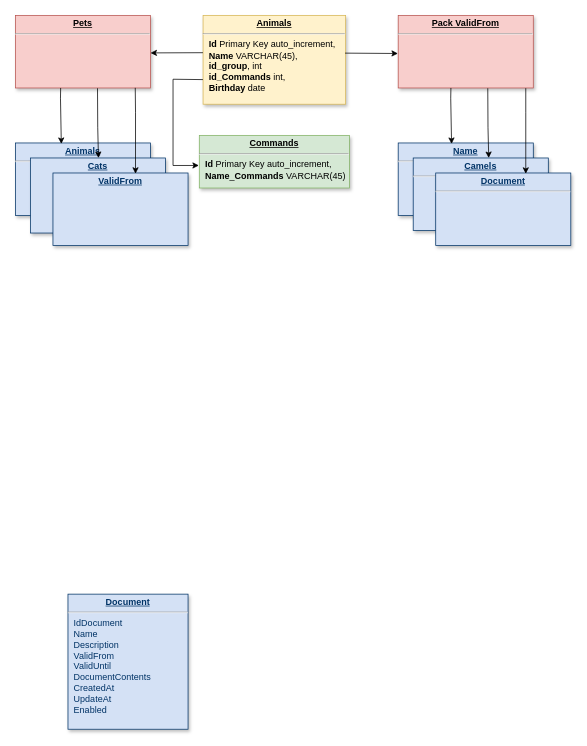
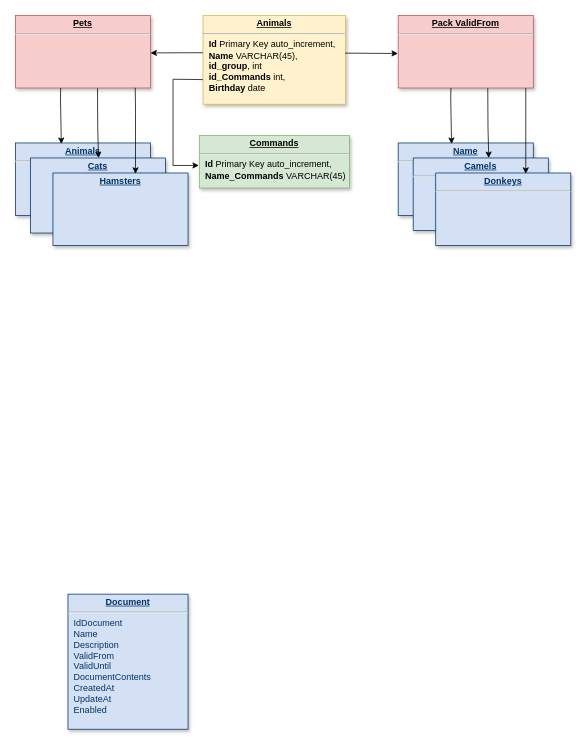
  <mxCell id="0" />
  <mxCell id="1" parent="0" />
  <mxCell id="2" value="&lt;p style=&quot;margin: 0px; margin-top: 4px; text-align: center; text-decoration: underline;&quot;&gt;&lt;b&gt;Pack ValidFrom&lt;/b&gt;&lt;/p&gt;&lt;hr&gt;&lt;p style=&quot;border-color: var(--border-color); margin: 0px 0px 0px 8px;&quot;&gt;&lt;br&gt;&lt;/p&gt;" style="verticalAlign=top;align=left;overflow=fill;fontSize=12;fontFamily=Helvetica;html=1;strokeColor=#b85450;shadow=1;fillColor=#f8cecc;" parent="1" vertex="1"><mxGeometry x="530" y="20" width="180" height="96.72" as="geometry" /></mxCell>
  <mxCell id="3" value="&lt;p style=&quot;margin: 0px; margin-top: 4px; text-align: center; text-decoration: underline;&quot;&gt;&lt;strong&gt;Document&lt;/strong&gt;&lt;/p&gt;&lt;hr /&gt;&lt;p style=&quot;margin: 0px; margin-left: 8px;&quot;&gt;IdDocument&lt;/p&gt;&lt;p style=&quot;margin: 0px; margin-left: 8px;&quot;&gt;Name&lt;/p&gt;&lt;p style=&quot;margin: 0px; margin-left: 8px;&quot;&gt;Description&lt;/p&gt;&lt;p style=&quot;margin: 0px; margin-left: 8px;&quot;&gt;ValidFrom&lt;/p&gt;&lt;p style=&quot;margin: 0px; margin-left: 8px;&quot;&gt;ValidUntil&lt;/p&gt;&lt;p style=&quot;margin: 0px; margin-left: 8px;&quot;&gt;DocumentContents&lt;/p&gt;&lt;p style=&quot;margin: 0px; margin-left: 8px;&quot;&gt;CreatedAt&lt;/p&gt;&lt;p style=&quot;margin: 0px; margin-left: 8px;&quot;&gt;UpdateAt&lt;/p&gt;&lt;p style=&quot;margin: 0px; margin-left: 8px;&quot;&gt;Enabled&lt;/p&gt;" style="verticalAlign=top;align=left;overflow=fill;fontSize=12;fontFamily=Helvetica;html=1;strokeColor=#003366;shadow=1;fillColor=#D4E1F5;fontColor=#003366" parent="1" vertex="1"><mxGeometry x="90" y="791.16" width="160" height="180" as="geometry" /></mxCell>
  <mxCell id="4" value="&lt;p style=&quot;margin: 0px; margin-top: 4px; text-align: center; text-decoration: underline;&quot;&gt;&lt;b&gt;Animals&lt;/b&gt;&lt;/p&gt;&lt;hr&gt;&lt;p style=&quot;border-color: var(--border-color); margin: 0px 0px 0px 8px;&quot;&gt;&lt;b style=&quot;border-color: var(--border-color);&quot;&gt;Id&lt;/b&gt;&amp;nbsp;Primary Key auto_increment,&lt;/p&gt;&lt;p style=&quot;border-color: var(--border-color); margin: 0px 0px 0px 8px;&quot;&gt;&lt;b style=&quot;border-color: var(--border-color);&quot;&gt;Name&lt;/b&gt;&amp;nbsp;VARCHAR(45),&lt;br style=&quot;border-color: var(--border-color);&quot;&gt;&lt;/p&gt;&lt;p style=&quot;border-color: var(--border-color); margin: 0px 0px 0px 8px;&quot;&gt;&lt;b&gt;id_group&lt;/b&gt;, int&lt;/p&gt;&lt;p style=&quot;border-color: var(--border-color); margin: 0px 0px 0px 8px;&quot;&gt;&lt;b style=&quot;border-color: var(--border-color);&quot;&gt;id_Commands&lt;/b&gt;&amp;nbsp;int,&lt;/p&gt;&lt;p style=&quot;border-color: var(--border-color); margin: 0px 0px 0px 8px;&quot;&gt;&lt;b style=&quot;border-color: var(--border-color);&quot;&gt;Birthday&lt;/b&gt;&amp;nbsp;date&lt;/p&gt;" style="verticalAlign=top;align=left;overflow=fill;fontSize=12;fontFamily=Helvetica;html=1;strokeColor=#d6b656;shadow=1;fillColor=#fff2cc;" parent="1" vertex="1"><mxGeometry x="270" y="20" width="190" height="118.36" as="geometry" /></mxCell>
  <mxCell id="5" value="&lt;p style=&quot;margin: 0px; margin-top: 4px; text-align: center; text-decoration: underline;&quot;&gt;&lt;b&gt;Commands&lt;/b&gt;&lt;/p&gt;&lt;hr&gt;&lt;p style=&quot;border-color: var(--border-color); margin: 0px 0px 0px 8px;&quot;&gt;&lt;b style=&quot;border-color: var(--border-color);&quot;&gt;Id&lt;/b&gt;&amp;nbsp;Primary Key auto_increment,&lt;/p&gt;&lt;p style=&quot;border-color: var(--border-color); margin: 0px 0px 0px 8px;&quot;&gt;&lt;b style=&quot;border-color: var(--border-color);&quot;&gt;Name&lt;/b&gt;&lt;span style=&quot;border-color: var(--border-color);&quot;&gt;_&lt;/span&gt;&lt;b style=&quot;background-color: initial; border-color: var(--border-color);&quot;&gt;Commands&lt;/b&gt;&lt;span style=&quot;background-color: initial;&quot;&gt;&amp;nbsp;VARCHAR(45)&lt;/span&gt;&lt;/p&gt;" style="verticalAlign=top;align=left;overflow=fill;fontSize=12;fontFamily=Helvetica;html=1;strokeColor=#82b366;shadow=1;fillColor=#d5e8d4;" parent="1" vertex="1"><mxGeometry x="265" y="180" width="200" height="70" as="geometry" /></mxCell>
  <mxCell id="6" value="" style="endArrow=classic;html=1;rounded=0;entryX=-0.003;entryY=0.571;entryDx=0;entryDy=0;entryPerimeter=0;exitX=-0.001;exitY=0.723;exitDx=0;exitDy=0;exitPerimeter=0;" parent="1" source="4" target="5" edge="1"><mxGeometry width="50" height="50" relative="1" as="geometry"><mxPoint x="260" y="85.08" as="sourcePoint" /><mxPoint x="230" y="165.08" as="targetPoint" /><Array as="points"><mxPoint x="230" y="105.08" /><mxPoint x="230" y="220" /></Array></mxGeometry></mxCell>
  <mxCell id="7" value="&lt;p style=&quot;margin: 0px; margin-top: 4px; text-align: center; text-decoration: underline;&quot;&gt;&lt;b&gt;Pets&lt;/b&gt;&lt;span style=&quot;color: rgba(0, 0, 0, 0); font-family: monospace; font-size: 0px; background-color: initial; text-align: left;&quot;&gt;%3CmxGraphModel%3E%3Croot%3E%3CmxCell%20id%3D%220%22%2F%3E%3CmxCell%20id%3D%221%22%20parent%3D%220%22%2F%3E%3CmxCell%20id%3D%222%22%20value%3D%22%26lt%3Bp%20style%3D%26quot%3Bmargin%3A%200px%3B%20margin-top%3A%204px%3B%20text-align%3A%20center%3B%20text-decoration%3A%20underline%3B%26quot%3B%26gt%3B%26lt%3Bb%26gt%3BPack%20Animals%26lt%3B%2Fb%26gt%3B%26lt%3B%2Fp%26gt%3B%26lt%3Bhr%26gt%3B%26lt%3Bp%20style%3D%26quot%3Bborder-color%3A%20var(--border-color)%3B%20margin%3A%200px%200px%200px%208px%3B%26quot%3B%26gt%3B%26lt%3Bb%20style%3D%26quot%3Bborder-color%3A%20var(--border-color)%3B%26quot%3B%26gt%3BId%26lt%3B%2Fb%26gt%3B%26amp%3Bnbsp%3BPrimary%20Key%20auto_increment%2C%26lt%3B%2Fp%26gt%3B%26lt%3Bp%20style%3D%26quot%3Bborder-color%3A%20var(--border-color)%3B%20margin%3A%200px%200px%200px%208px%3B%26quot%3B%26gt%3B%26lt%3Bb%20style%3D%26quot%3Bborder-color%3A%20var(--border-color)%3B%26quot%3B%26gt%3BName%26lt%3B%2Fb%26gt%3B%26amp%3Bnbsp%3BVARCHAR(45)%2C%26lt%3Bbr%20style%3D%26quot%3Bborder-color%3A%20var(--border-color)%3B%26quot%3B%26gt%3B%26lt%3B%2Fp%26gt%3B%26lt%3Bp%20style%3D%26quot%3Bborder-color%3A%20var(--border-color)%3B%20margin%3A%200px%200px%200px%208px%3B%26quot%3B%26gt%3B%26lt%3Bb%20style%3D%26quot%3Bborder-color%3A%20var(--border-color)%3B%26quot%3B%26gt%3BCommands%26lt%3B%2Fb%26gt%3B%26amp%3Bnbsp%3BVARCHAR(45)%2C%26lt%3B%2Fp%26gt%3B%26lt%3Bp%20style%3D%26quot%3Bborder-color%3A%20var(--border-color)%3B%20margin%3A%200px%200px%200px%208px%3B%26quot%3B%26gt%3B%26lt%3Bb%20style%3D%26quot%3Bborder-color%3A%20var(--border-color)%3B%26quot%3B%26gt%3BBirthday%26lt%3B%2Fb%26gt%3B%26amp%3Bnbsp%3Bdate%26lt%3B%2Fp%26gt%3B%22%20style%3D%22verticalAlign%3Dtop%3Balign%3Dleft%3Boverflow%3Dfill%3BfontSize%3D12%3BfontFamily%3DHelvetica%3Bhtml%3D1%3BstrokeColor%3D%23003366%3Bshadow%3D1%3BfillColor%3D%23D4E1F5%3BfontColor%3D%23003366%22%20vertex%3D%221%22%20parent%3D%221%22%3E%3CmxGeometry%20x%3D%22530%22%20y%3D%22110%22%20width%3D%22180%22%20height%3D%2296.72%22%20as%3D%22geometry%22%2F%3E%3C%2FmxCell%3E%3C%2Froot%3E%3C%2FmxGraphModel%3E&lt;/span&gt;&lt;span style=&quot;color: rgba(0, 0, 0, 0); font-family: monospace; font-size: 0px; background-color: initial; text-align: left;&quot;&gt;%3CmxGraphModel%3E%3Croot%3E%3CmxCell%20id%3D%220%22%2F%3E%3CmxCell%20id%3D%221%22%20parent%3D%220%22%2F%3E%3CmxCell%20id%3D%222%22%20value%3D%22%26lt%3Bp%20style%3D%26quot%3Bmargin%3A%200px%3B%20margin-top%3A%204px%3B%20text-align%3A%20center%3B%20text-decoration%3A%20underline%3B%26quot%3B%26gt%3B%26lt%3Bb%26gt%3BPack%20Animals%26lt%3B%2Fb%26gt%3B%26lt%3B%2Fp%26gt%3B%26lt%3Bhr%26gt%3B%26lt%3Bp%20style%3D%26quot%3Bborder-color%3A%20var(--border-color)%3B%20margin%3A%200px%200px%200px%208px%3B%26quot%3B%26gt%3B%26lt%3Bb%20style%3D%26quot%3Bborder-color%3A%20var(--border-color)%3B%26quot%3B%26gt%3BId%26lt%3B%2Fb%26gt%3B%26amp%3Bnbsp%3BPrimary%20Key%20auto_increment%2C%26lt%3B%2Fp%26gt%3B%26lt%3Bp%20style%3D%26quot%3Bborder-color%3A%20var(--border-color)%3B%20margin%3A%200px%200px%200px%208px%3B%26quot%3B%26gt%3B%26lt%3Bb%20style%3D%26quot%3Bborder-color%3A%20var(--border-color)%3B%26quot%3B%26gt%3BName%26lt%3B%2Fb%26gt%3B%26amp%3Bnbsp%3BVARCHAR(45)%2C%26lt%3Bbr%20style%3D%26quot%3Bborder-color%3A%20var(--border-color)%3B%26quot%3B%26gt%3B%26lt%3B%2Fp%26gt%3B%26lt%3Bp%20style%3D%26quot%3Bborder-color%3A%20var(--border-color)%3B%20margin%3A%200px%200px%200px%208px%3B%26quot%3B%26gt%3B%26lt%3Bb%20style%3D%26quot%3Bborder-color%3A%20var(--border-color)%3B%26quot%3B%26gt%3BCommands%26lt%3B%2Fb%26gt%3B%26amp%3Bnbsp%3BVARCHAR(45)%2C%26lt%3B%2Fp%26gt%3B%26lt%3Bp%20style%3D%26quot%3Bborder-color%3A%20var(--border-color)%3B%20margin%3A%200px%200px%200px%208px%3B%26quot%3B%26gt%3B%26lt%3Bb%20style%3D%26quot%3Bborder-color%3A%20var(--border-color)%3B%26quot%3B%26gt%3BBirthday%26lt%3B%2Fb%26gt%3B%26amp%3Bnbsp%3Bdate%26lt%3B%2Fp%26gt%3B%22%20style%3D%22verticalAlign%3Dtop%3Balign%3Dleft%3Boverflow%3Dfill%3BfontSize%3D12%3BfontFamily%3DHelvetica%3Bhtml%3D1%3BstrokeColor%3D%23003366%3Bshadow%3D1%3BfillColor%3D%23D4E1F5%3BfontColor%3D%23003366%22%20vertex%3D%221%22%20parent%3D%221%22%3E%3CmxGeometry%20x%3D%22530%22%20y%3D%22110%22%20width%3D%22180%22%20height%3D%2296.72%22%20as%3D%22geometry%22%2F%3E%3C%2FmxCell%3E%3C%2Froot%3E%3C%2FmxGraphModel%3E&lt;/span&gt;&lt;/p&gt;&lt;hr&gt;&lt;p style=&quot;border-color: var(--border-color); margin: 0px 0px 0px 8px;&quot;&gt;&lt;br&gt;&lt;/p&gt;" style="verticalAlign=top;align=left;overflow=fill;fontSize=12;fontFamily=Helvetica;html=1;strokeColor=#b85450;shadow=1;fillColor=#f8cecc;" vertex="1" parent="1"><mxGeometry x="20" y="20" width="180" height="96.72" as="geometry" /></mxCell>
  <mxCell id="8" value="&lt;p style=&quot;margin: 0px; margin-top: 4px; text-align: center; text-decoration: underline;&quot;&gt;&lt;b&gt;Animals&lt;/b&gt;&lt;/p&gt;&lt;hr&gt;&lt;p style=&quot;border-color: var(--border-color); margin: 0px 0px 0px 8px;&quot;&gt;&lt;br&gt;&lt;/p&gt;" style="verticalAlign=top;align=left;overflow=fill;fontSize=12;fontFamily=Helvetica;html=1;strokeColor=#003366;shadow=1;fillColor=#D4E1F5;fontColor=#003366" vertex="1" parent="1"><mxGeometry x="20" y="190" width="180" height="96.72" as="geometry" /></mxCell>
  <mxCell id="9" value="&lt;p style=&quot;margin: 0px; margin-top: 4px; text-align: center; text-decoration: underline;&quot;&gt;&lt;b&gt;Cats&lt;/b&gt;&lt;/p&gt;" style="verticalAlign=top;align=left;overflow=fill;fontSize=12;fontFamily=Helvetica;html=1;strokeColor=#003366;shadow=1;fillColor=#D4E1F5;fontColor=#003366" vertex="1" parent="1"><mxGeometry x="40" y="210" width="180" height="100" as="geometry" /></mxCell>
- <mxCell id="10" value="&lt;p style=&quot;margin: 0px; margin-top: 4px; text-align: center; text-decoration: underline;&quot;&gt;&lt;b&gt;ValidFrom&lt;/b&gt;&lt;/p&gt;" style="verticalAlign=top;align=left;overflow=fill;fontSize=12;fontFamily=Helvetica;html=1;strokeColor=#003366;shadow=1;fillColor=#D4E1F5;fontColor=#003366" vertex="1" parent="1"><mxGeometry x="70" y="230" width="180" height="96.72" as="geometry" /></mxCell>
+ <mxCell id="10" value="&lt;p style=&quot;margin: 0px; margin-top: 4px; text-align: center; text-decoration: underline;&quot;&gt;&lt;b&gt;Hamsters&lt;/b&gt;&lt;/p&gt;" style="verticalAlign=top;align=left;overflow=fill;fontSize=12;fontFamily=Helvetica;html=1;strokeColor=#003366;shadow=1;fillColor=#D4E1F5;fontColor=#003366" vertex="1" parent="1"><mxGeometry x="70" y="230" width="180" height="96.72" as="geometry" /></mxCell>
  <mxCell id="11" value="&lt;p style=&quot;margin: 0px; margin-top: 4px; text-align: center; text-decoration: underline;&quot;&gt;&lt;b&gt;Name&lt;/b&gt;&lt;/p&gt;&lt;hr&gt;&lt;p style=&quot;border-color: var(--border-color); margin: 0px 0px 0px 8px;&quot;&gt;&lt;br&gt;&lt;/p&gt;" style="verticalAlign=top;align=left;overflow=fill;fontSize=12;fontFamily=Helvetica;html=1;strokeColor=#003366;shadow=1;fillColor=#D4E1F5;fontColor=#003366" vertex="1" parent="1"><mxGeometry x="530" y="190" width="180" height="96.72" as="geometry" /></mxCell>
  <mxCell id="12" value="&lt;p style=&quot;margin: 0px; margin-top: 4px; text-align: center; text-decoration: underline;&quot;&gt;&lt;b&gt;Camels&lt;/b&gt;&lt;/p&gt;&lt;hr&gt;&lt;p style=&quot;border-color: var(--border-color); margin: 0px 0px 0px 8px;&quot;&gt;&lt;br&gt;&lt;/p&gt;" style="verticalAlign=top;align=left;overflow=fill;fontSize=12;fontFamily=Helvetica;html=1;strokeColor=#003366;shadow=1;fillColor=#D4E1F5;fontColor=#003366" vertex="1" parent="1"><mxGeometry x="550" y="210" width="180" height="96.72" as="geometry" /></mxCell>
- <mxCell id="13" value="&lt;p style=&quot;margin: 0px; margin-top: 4px; text-align: center; text-decoration: underline;&quot;&gt;&lt;b&gt;Document&lt;/b&gt;&lt;/p&gt;&lt;hr&gt;&lt;p style=&quot;border-color: var(--border-color); margin: 0px 0px 0px 8px;&quot;&gt;&lt;br&gt;&lt;/p&gt;" style="verticalAlign=top;align=left;overflow=fill;fontSize=12;fontFamily=Helvetica;html=1;strokeColor=#003366;shadow=1;fillColor=#D4E1F5;fontColor=#003366" vertex="1" parent="1"><mxGeometry x="580" y="230" width="180" height="96.72" as="geometry" /></mxCell>
+ <mxCell id="13" value="&lt;p style=&quot;margin: 0px; margin-top: 4px; text-align: center; text-decoration: underline;&quot;&gt;&lt;b&gt;Donkeys&lt;/b&gt;&lt;/p&gt;&lt;hr&gt;&lt;p style=&quot;border-color: var(--border-color); margin: 0px 0px 0px 8px;&quot;&gt;&lt;br&gt;&lt;/p&gt;" style="verticalAlign=top;align=left;overflow=fill;fontSize=12;fontFamily=Helvetica;html=1;strokeColor=#003366;shadow=1;fillColor=#D4E1F5;fontColor=#003366" vertex="1" parent="1"><mxGeometry x="580" y="230" width="180" height="96.72" as="geometry" /></mxCell>
  <mxCell id="14" value="" style="endArrow=none;html=1;rounded=0;entryX=0.168;entryY=0.997;entryDx=0;entryDy=0;entryPerimeter=0;exitX=0.173;exitY=0.01;exitDx=0;exitDy=0;exitPerimeter=0;startArrow=classic;startFill=1;endFill=0;" edge="1" parent="1"><mxGeometry width="50" height="50" relative="1" as="geometry"><mxPoint x="81.14" y="191.257" as="sourcePoint" /><mxPoint x="80.24" y="116.72" as="targetPoint" /><Array as="points"><mxPoint x="80" y="130.29" /></Array></mxGeometry></mxCell>
  <mxCell id="15" value="" style="endArrow=none;html=1;rounded=0;startArrow=classic;startFill=1;endFill=0;entryX=0.554;entryY=1.004;entryDx=0;entryDy=0;entryPerimeter=0;" edge="1" parent="1"><mxGeometry width="50" height="50" relative="1" as="geometry"><mxPoint x="130.64" y="210" as="sourcePoint" /><mxPoint x="129.36" y="117.107" as="targetPoint" /><Array as="points"><mxPoint x="129.64" y="169" /></Array></mxGeometry></mxCell>
  <mxCell id="16" value="" style="endArrow=none;html=1;rounded=0;entryX=0.887;entryY=0.998;entryDx=0;entryDy=0;entryPerimeter=0;exitX=0.611;exitY=0.01;exitDx=0;exitDy=0;exitPerimeter=0;startArrow=classic;startFill=1;endFill=0;" edge="1" parent="1" source="10" target="7"><mxGeometry width="50" height="50" relative="1" as="geometry"><mxPoint x="181" y="210" as="sourcePoint" /><mxPoint x="180" y="139" as="targetPoint" /><Array as="points"><mxPoint x="180" y="149" /></Array></mxGeometry></mxCell>
  <mxCell id="17" value="" style="endArrow=none;html=1;rounded=0;entryX=0.168;entryY=0.997;entryDx=0;entryDy=0;entryPerimeter=0;exitX=0.173;exitY=0.01;exitDx=0;exitDy=0;exitPerimeter=0;startArrow=classic;startFill=1;endFill=0;" edge="1" parent="1"><mxGeometry width="50" height="50" relative="1" as="geometry"><mxPoint x="601.14" y="191.257" as="sourcePoint" /><mxPoint x="600.24" y="116.72" as="targetPoint" /><Array as="points"><mxPoint x="600" y="130.29" /></Array></mxGeometry></mxCell>
  <mxCell id="18" value="" style="endArrow=none;html=1;rounded=0;startArrow=classic;startFill=1;endFill=0;entryX=0.554;entryY=1.004;entryDx=0;entryDy=0;entryPerimeter=0;" edge="1" parent="1"><mxGeometry width="50" height="50" relative="1" as="geometry"><mxPoint x="650.64" y="210" as="sourcePoint" /><mxPoint x="649.36" y="117.107" as="targetPoint" /><Array as="points"><mxPoint x="649.64" y="169" /></Array></mxGeometry></mxCell>
  <mxCell id="19" value="" style="endArrow=none;html=1;rounded=0;entryX=0.887;entryY=0.998;entryDx=0;entryDy=0;entryPerimeter=0;exitX=0.611;exitY=0.01;exitDx=0;exitDy=0;exitPerimeter=0;startArrow=classic;startFill=1;endFill=0;" edge="1" parent="1"><mxGeometry width="50" height="50" relative="1" as="geometry"><mxPoint x="700" y="231" as="sourcePoint" /><mxPoint x="700" y="117" as="targetPoint" /><Array as="points"><mxPoint x="700" y="149" /></Array></mxGeometry></mxCell>
  <mxCell id="20" value="" style="endArrow=none;html=1;rounded=0;entryX=-0.001;entryY=0.42;entryDx=0;entryDy=0;entryPerimeter=0;startArrow=classic;startFill=1;" edge="1" parent="1" target="4"><mxGeometry width="50" height="50" relative="1" as="geometry"><mxPoint x="200" y="70" as="sourcePoint" /><mxPoint x="270" y="66.72" as="targetPoint" /></mxGeometry></mxCell>
  <mxCell id="21" value="" style="endArrow=classic;html=1;rounded=0;exitX=0.996;exitY=0.425;exitDx=0;exitDy=0;exitPerimeter=0;entryX=-0.002;entryY=0.525;entryDx=0;entryDy=0;entryPerimeter=0;" edge="1" parent="1" source="4" target="2"><mxGeometry width="50" height="50" relative="1" as="geometry"><mxPoint x="470" y="80" as="sourcePoint" /><mxPoint x="528" y="68" as="targetPoint" /></mxGeometry></mxCell>
